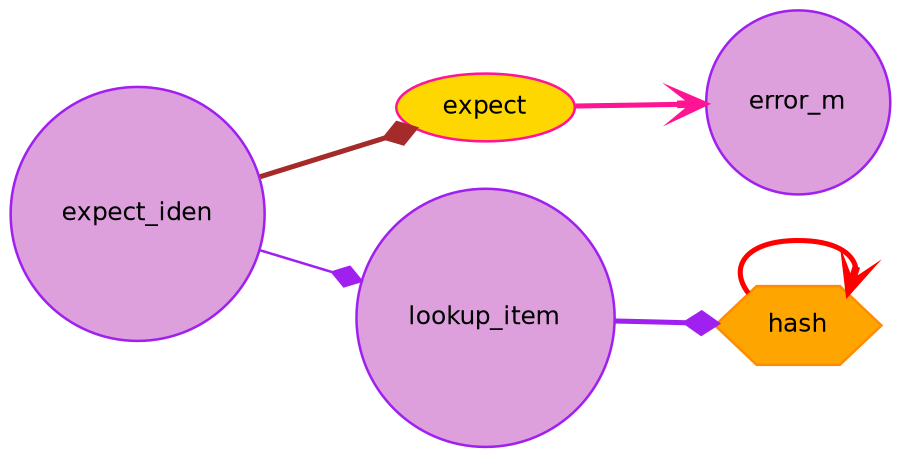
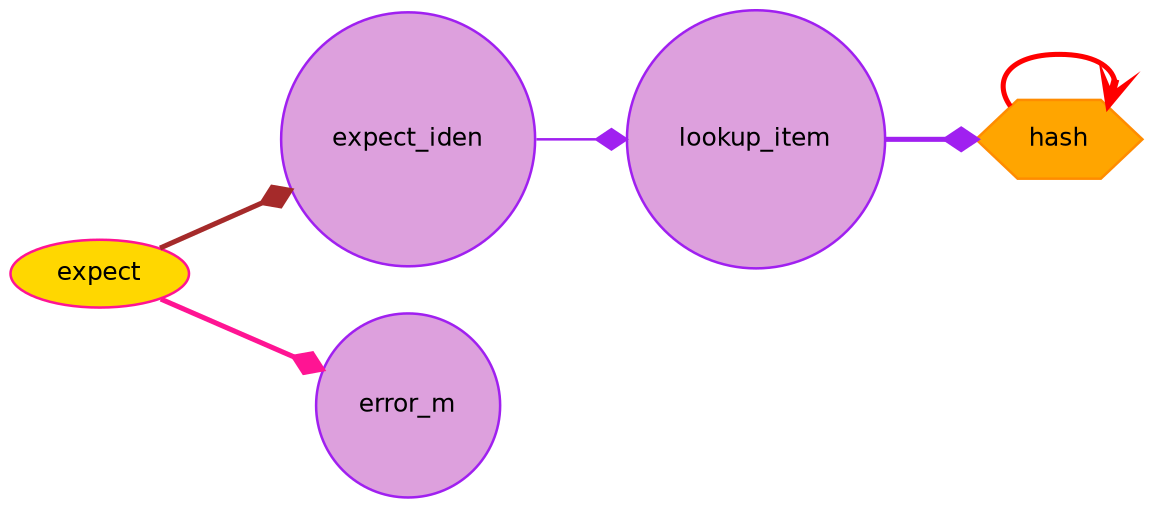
  digraph {
    rankdir=LR
    node [color=purple fillcolor=plum fontname=Helvetica fontsize=10 shape=circle style=filled]
    edge [arrowhead=diamond color=purple fontname=Helvetica fontsize=10 labelfontname=Helvetica labelfontsize=10 style=bold]
    n1 [fontcolor=black height=0.2 label=expect_iden width=0.4]
    n2 [color=deeppink fillcolor=gold height=0.2 label=expect shape=ellipse width=0.4]
    n3 [height=0.2 label=lookup_item width=0.4]
    n4 [height=0.2 label=error_m width=0.4]
    n5 [color=darkorange fillcolor=orange height=0.2 label=hash shape=hexagon width=0.4]
-   n1 -> n2 [color=brown]
+   n2 -> n1 [color=brown]
    n1 -> n3 [style=solid]
-   n2 -> n4 [arrowhead=vee color=deeppink]
+   n2 -> n4 [color=deeppink]
    n3 -> n5
    n5 -> n5 [arrowhead=vee color=red]
  }
